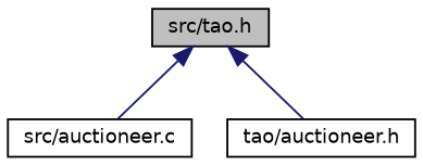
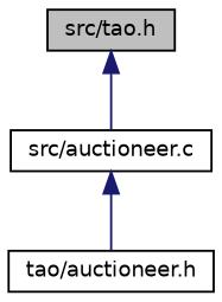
  digraph {
    node [color=black fillcolor=white fontname=Helvetica fontsize=10 shape=record style=filled]
    edge [color=midnightblue dir=back fontname=Helvetica fontsize=10 labelfontname=Helvetica labelfontsize=10 style=solid]
    n1 [fillcolor=grey75 fontcolor=black height=0.2 label="src/tao.h" width=0.4]
    n2 [height=0.2 label="src/auctioneer.c" width=0.4]
    n3 [height=0.2 label="tao/auctioneer.h" width=0.4]
    n1 -> n2
-   n1 -> n3
+   n2 -> n3
  }
